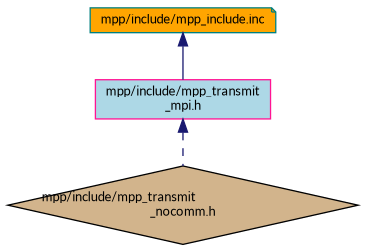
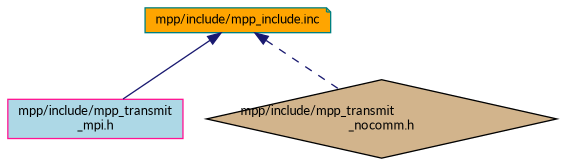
  digraph {
    fontname=Lato
    node [fontname=Lato fontsize=10 style=filled]
    edge [color=midnightblue dir=back fontname=Lato fontsize=10 labelfontname=Helvetica labelfontsize=10]
    n1 [color=teal fillcolor=orange fontcolor=black height=0.2 label="mpp/include/mpp_include.inc" shape=note width=0.4]
    n2 [color=deeppink fillcolor=lightblue height=0.2 label="mpp/include/mpp_transmit\l_mpi.h" shape=box width=0.4]
    n3 [color=black fillcolor=tan height=0.2 label="mpp/include/mpp_transmit\l_nocomm.h" shape=diamond width=0.4]
    n1 -> n2 [style=solid]
-   n2 -> n3 [style=dashed]
+   n1 -> n3 [style=dashed]
  }
